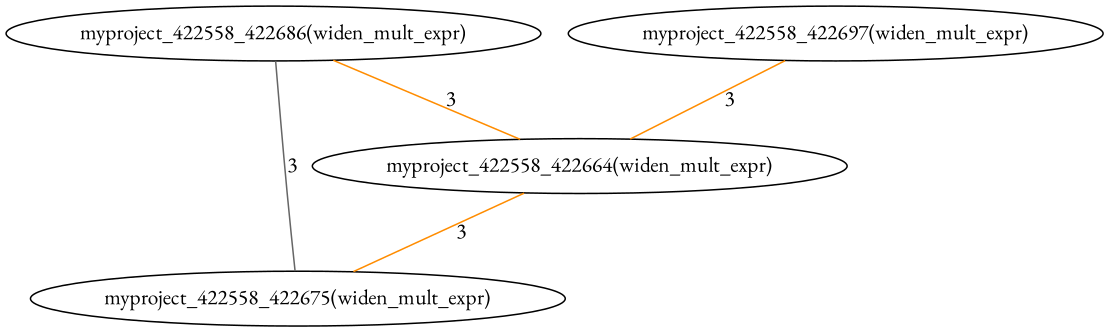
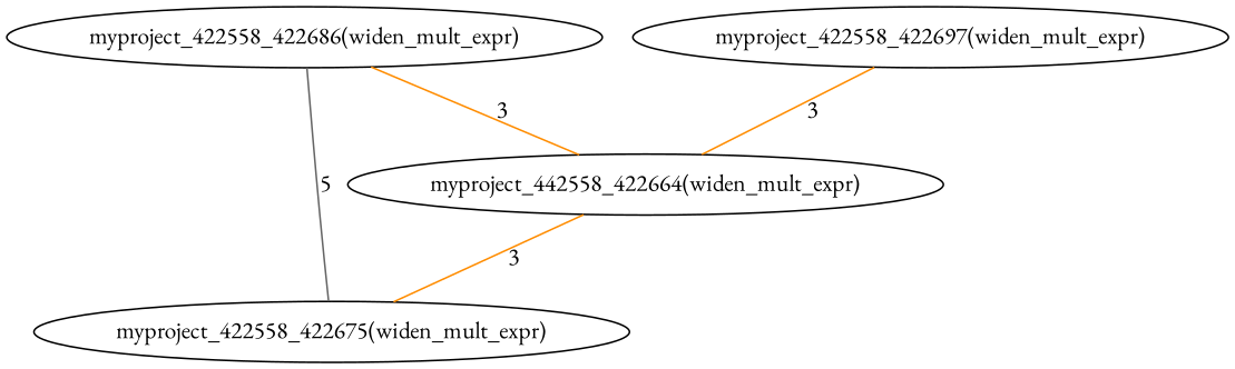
  graph {
    fontname="EB Garamond"
    node [fontname="EB Garamond"]
    edge [color=darkorange fontname="EB Garamond"]
-   n1 [label="myproject_422558_422664(widen_mult_expr)"]
+   n1 [label="myproject_442558_422664(widen_mult_expr)"]
    n2 [label="myproject_422558_422675(widen_mult_expr)"]
    n3 [label="myproject_422558_422686(widen_mult_expr)"]
    n4 [label="myproject_422558_422697(widen_mult_expr)"]
    n1 -- n2 [label=3]
    n3 -- n1 [label=3]
-   n3 -- n2 [color=gray40 label=3]
+   n3 -- n2 [color=gray40 label=5]
    n4 -- n1 [label=3]
  }
